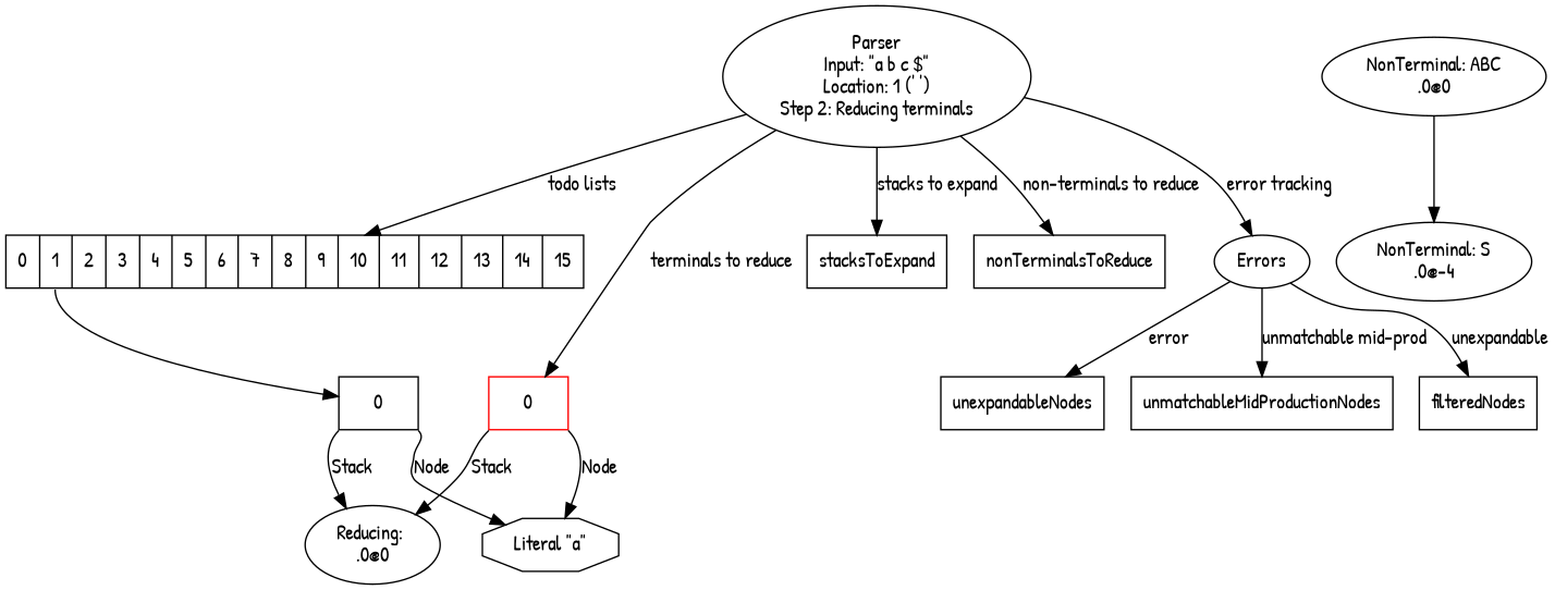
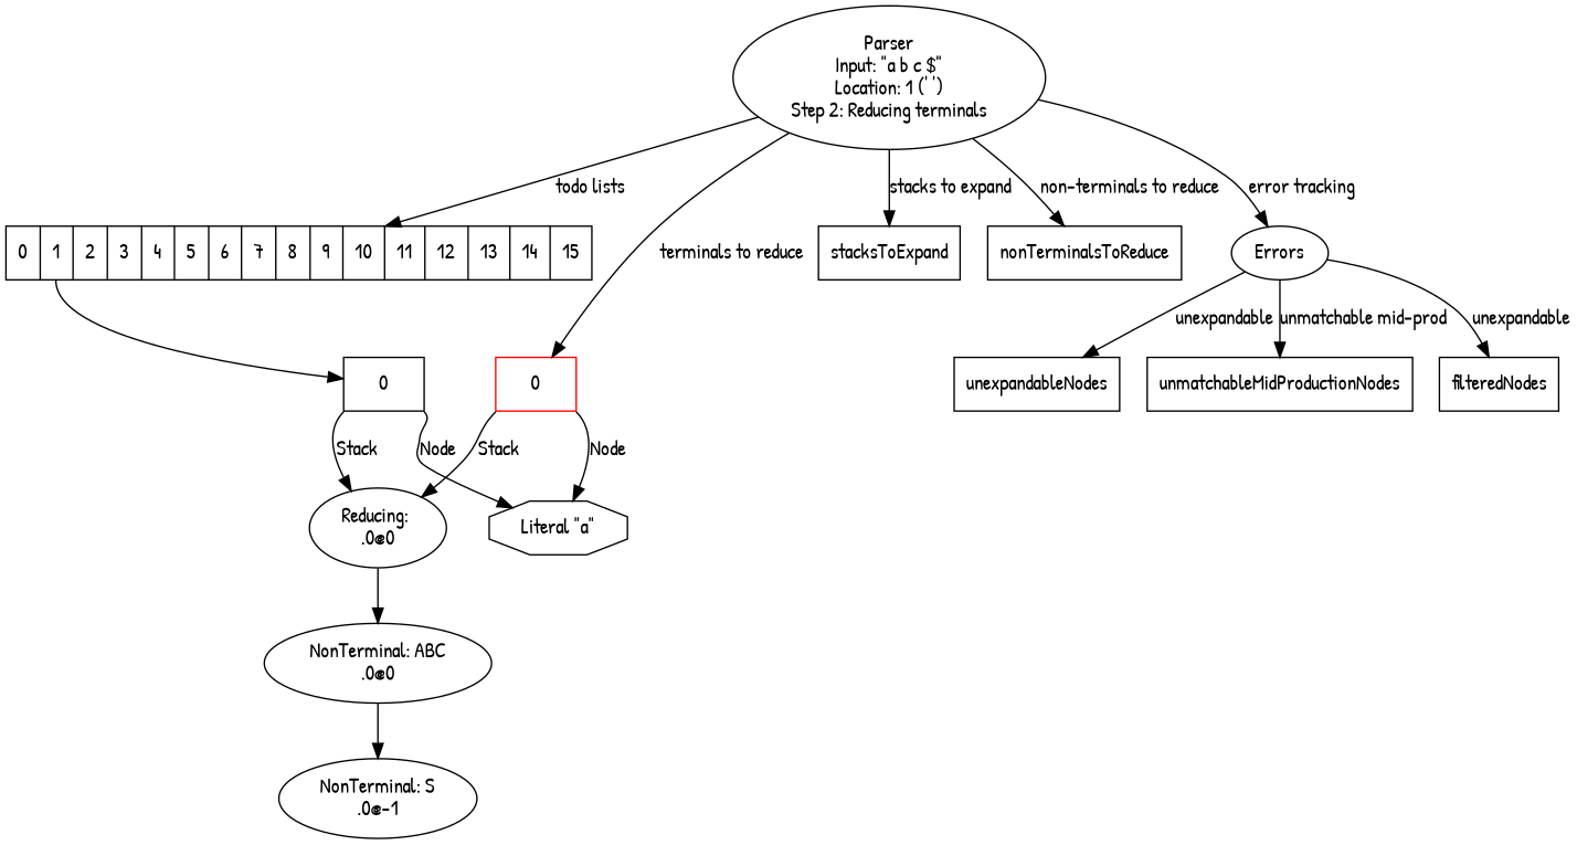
  digraph {
    fontname="Patrick Hand"
    node [fontname="Patrick Hand" shape=record]
    edge [fontname="Patrick Hand"]
    n1 [label="Parser\nInput: \"a b c $\"\nLocation: 1 (' ')\nStep 2: Reducing terminals" shape=""]
    n2 [label="<0> 0 | <1> 1 | <2> 2 | <3> 3 | <4> 4 | <5> 5 | <6> 6 | <7> 7 | <8> 8 | <9> 9 | <10> 10 | <11> 11 | <12> 12 | <13> 13 | <14> 14 | <15> 15"]
    stacksToExpand
    n4 [color=red label="<0> 0"]
    nonTerminalsToReduce
    n6 [label=Errors shape=""]
    n7 [label="<0> 0"]
    n8 [label="Reducing: \n.0@0" shape=""]
    n9 [label="Literal \"a\"" shape=octagon]
    unexpandableNodes
    unmatchableMidProductionNodes
    filteredNodes
    n13 [label="NonTerminal: ABC\n.0@0" shape=""]
-   n14 [label="NonTerminal: S\n.0@-4" shape=""]
+   n14 [label="NonTerminal: S\n.0@-1" shape=""]
    n1 -> n2 [label="todo lists"]
    n1 -> stacksToExpand [label="stacks to expand"]
    n1 -> n4 [label="terminals to reduce"]
    n1 -> nonTerminalsToReduce [label="non-terminals to reduce"]
    n1 -> n6 [label="error tracking"]
    n2 -> n7 [tailport=1]
    n4 -> n8 [label=Stack tailport="0:sw"]
    n4 -> n9 [label="Node" tailport="0:se"]
-   n6 -> unexpandableNodes [label=error]
+   n6 -> unexpandableNodes [label=unexpandable]
    n6 -> unmatchableMidProductionNodes [label="unmatchable mid-prod"]
    n6 -> filteredNodes [label=unexpandable]
    n7 -> n8 [label=Stack tailport="0:sw"]
    n7 -> n9 [label="Node" tailport="0:se"]
+   n8 -> n13
    n13 -> n14
  }
